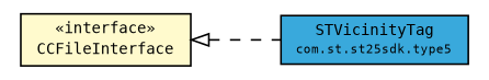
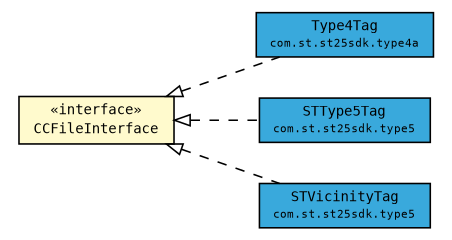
  digraph {
    fontname="DejaVu Sans Mono"
    nodesep=0.25
    rankdir=LR
    ranksep=0.5
    node [fontcolor=black fontname="DejaVu Sans Mono" fontsize=9.0 shape=plaintext]
    edge [arrowtail=empty dir=back fontname="DejaVu Sans Mono" fontsize=10 headport=p labelfontname=Helvetica labelfontsize=10 style=dashed tailport=p]
    n1 [label=<<table title="com.st.st25sdk.CCFileInterface" border="0" cellborder="1" cellspacing="0" cellpadding="2" port="p" bgcolor="lemonChiffon" href="./CCFileInterface.html"> 		<tr><td><table border="0" cellspacing="0" cellpadding="1"> <tr><td align="center" balign="center"> &#171;interface&#187; </td></tr> <tr><td align="center" balign="center"> CCFileInterface </td></tr> 		</table></td></tr> 		</table>>]
+   n2 [label=<<table title="com.st.st25sdk.type4a.Type4Tag" border="0" cellborder="1" cellspacing="0" cellpadding="2" port="p" bgcolor="#39a9dc" href="./type4a/Type4Tag.html"> 		<tr><td><table border="0" cellspacing="0" cellpadding="1"> <tr><td align="center" balign="center"> Type4Tag </td></tr> <tr><td align="center" balign="center"><font point-size="7.0"> com.st.st25sdk.type4a </font></td></tr> 		</table></td></tr> 		</table>>]
+   n3 [label=<<table title="com.st.st25sdk.type5.STType5Tag" border="0" cellborder="1" cellspacing="0" cellpadding="2" port="p" bgcolor="#39a9dc" href="./type5/STType5Tag.html"> 		<tr><td><table border="0" cellspacing="0" cellpadding="1"> <tr><td align="center" balign="center"> STType5Tag </td></tr> <tr><td align="center" balign="center"><font point-size="7.0"> com.st.st25sdk.type5 </font></td></tr> 		</table></td></tr> 		</table>>]
    n4 [label=<<table title="com.st.st25sdk.type5.STVicinityTag" border="0" cellborder="1" cellspacing="0" cellpadding="2" port="p" bgcolor="#39a9dc" href="./type5/STVicinityTag.html"> 		<tr><td><table border="0" cellspacing="0" cellpadding="1"> <tr><td align="center" balign="center"> STVicinityTag </td></tr> <tr><td align="center" balign="center"><font point-size="7.0"> com.st.st25sdk.type5 </font></td></tr> 		</table></td></tr> 		</table>>]
+   n1 -> n2
+   n1 -> n3
    n1 -> n4
  }
